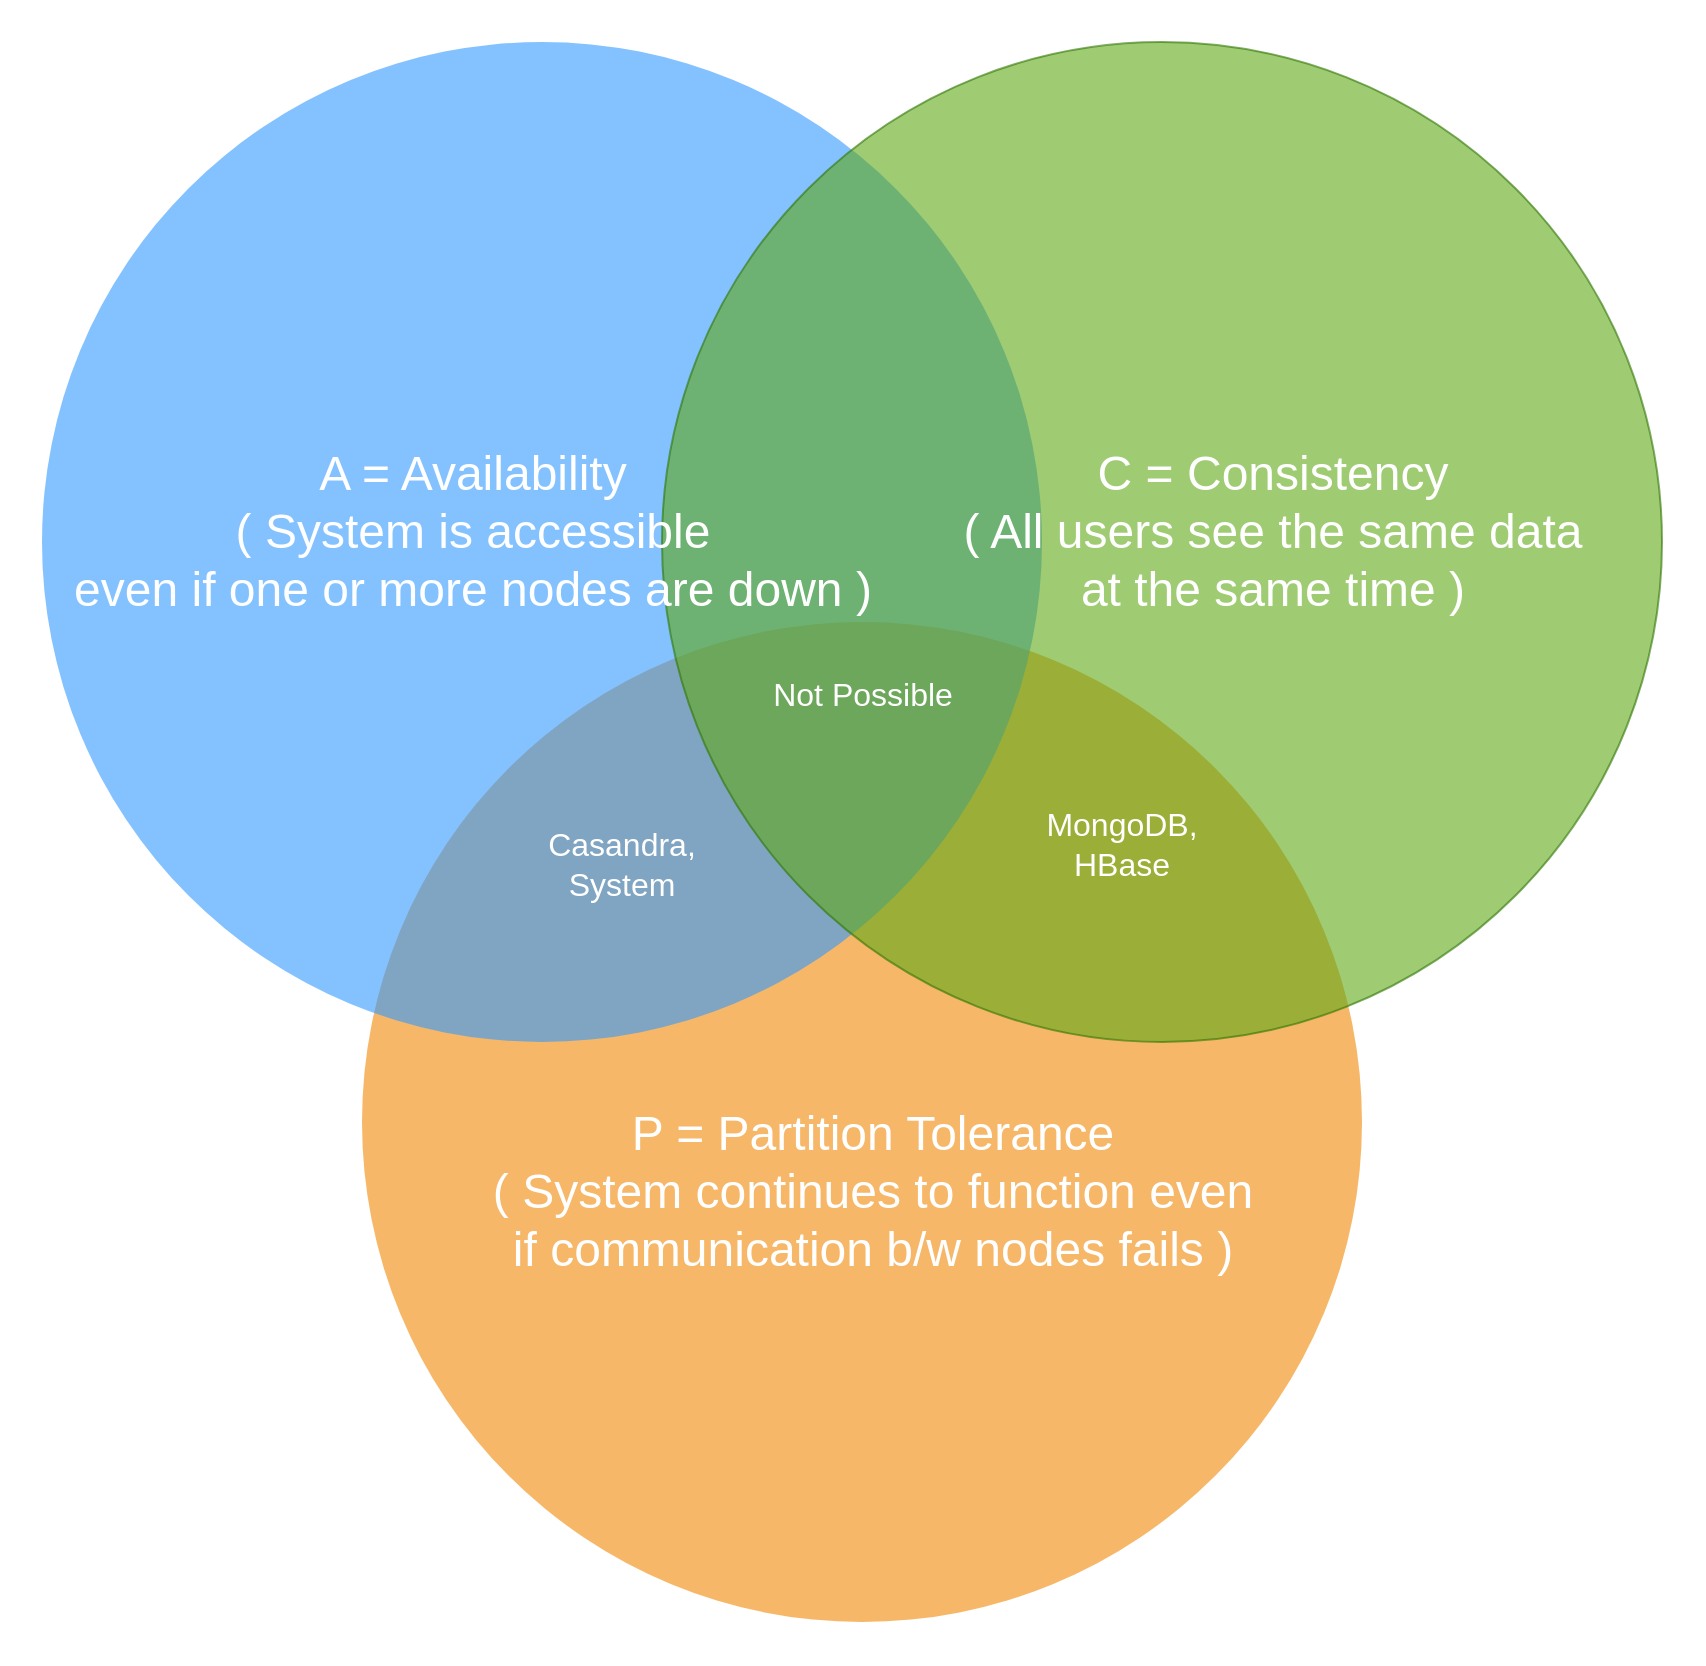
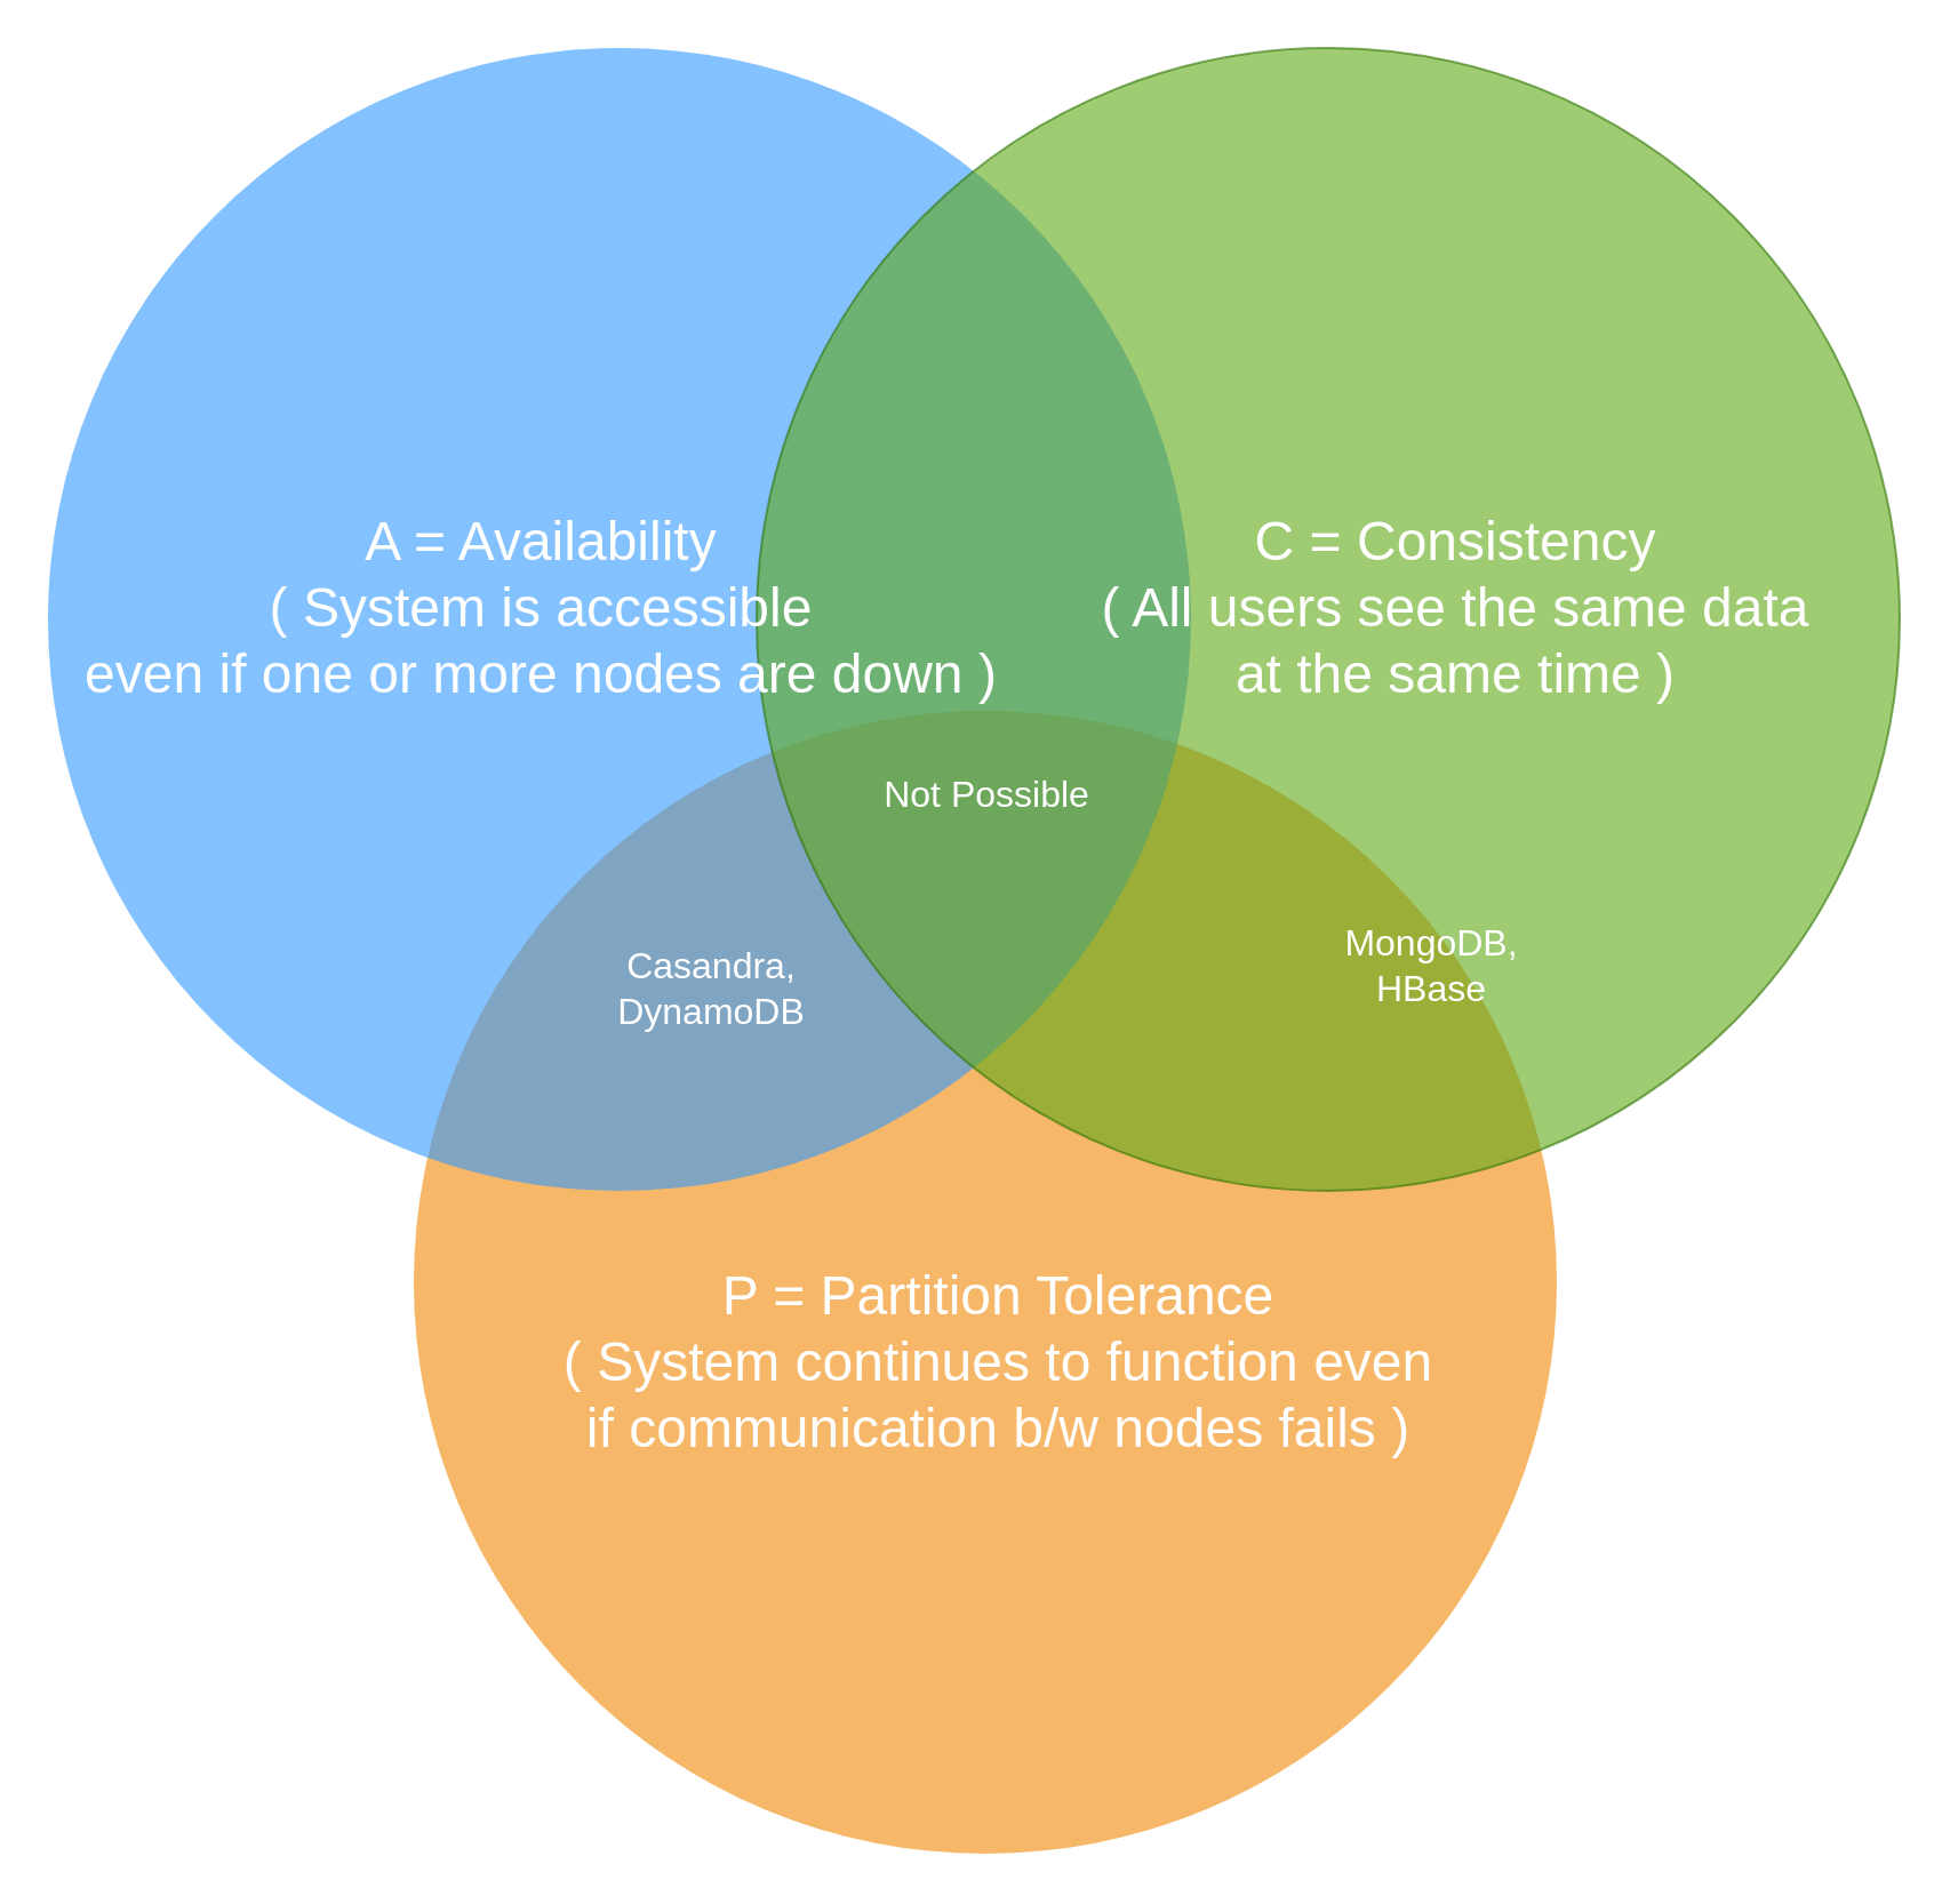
  <mxCell id="0" />
  <mxCell id="1" parent="0" />
  <mxCell id="2" value="" style="ellipse;fillColor=#F08705;opacity=60;strokeColor=none;html=1;fontColor=#FFFFFF;" parent="1" vertex="1"><mxGeometry x="180.5" y="310.5" width="500" height="500" as="geometry" /></mxCell>
  <mxCell id="3" value="" style="ellipse;fillColor=#3399FF;opacity=60;strokeColor=none;html=1;fontColor=#FFFFFF;" parent="1" vertex="1"><mxGeometry x="20.5" y="20.5" width="500" height="500" as="geometry" /></mxCell>
  <mxCell id="4" value="" style="ellipse;fillColor=#60a917;opacity=60;strokeColor=#2D7600;html=1;fontColor=#ffffff;" parent="1" vertex="1"><mxGeometry x="330.5" y="20.5" width="500" height="500" as="geometry" /></mxCell>
  <mxCell id="5" value="&lt;div&gt;A = Availability&lt;/div&gt;&lt;div&gt;( System is accessible &lt;br&gt;&lt;/div&gt;&lt;div&gt;even if one or more nodes are down )&lt;br&gt;&lt;/div&gt;" style="text;fontSize=24;align=center;verticalAlign=middle;html=1;fontColor=#FFFFFF;" parent="1" vertex="1"><mxGeometry x="140.5" y="230.5" width="190" height="70" as="geometry" /></mxCell>
  <mxCell id="6" value="&lt;div&gt;C = Consistency &lt;br&gt;&lt;/div&gt;&lt;div&gt;( All users see the same data &lt;br&gt;&lt;/div&gt;&lt;div&gt;at the same time )&lt;/div&gt;" style="text;fontSize=24;align=center;verticalAlign=middle;html=1;fontColor=#FFFFFF;" parent="1" vertex="1"><mxGeometry x="540.5" y="230.5" width="190" height="70" as="geometry" /></mxCell>
  <mxCell id="7" value="&lt;div&gt;P = Partition Tolerance &lt;br&gt;&lt;/div&gt;&lt;div&gt;( System continues to function even &lt;br&gt;&lt;/div&gt;&lt;div&gt;if communication b/w nodes fails )&lt;br&gt;&lt;/div&gt;" style="text;fontSize=24;align=center;verticalAlign=middle;html=1;fontColor=#FFFFFF;" parent="1" vertex="1"><mxGeometry x="340.5" y="560.5" width="190" height="70" as="geometry" /></mxCell>
  <mxCell id="8" value="Not Possible" style="text;align=center;html=1;fontColor=#FFFFFF;fontSize=16;" parent="1" vertex="1"><mxGeometry x="410.5" y="330.5" width="40" height="40" as="geometry" /></mxCell>
- <mxCell id="9" value="Casandra, System" style="text;html=1;strokeColor=none;fillColor=none;align=center;verticalAlign=middle;whiteSpace=wrap;rounded=0;fontSize=16;fontColor=#FFFFFF;" vertex="1" parent="1"><mxGeometry x="271" y="412" width="80" height="40" as="geometry" /></mxCell>
- <mxCell id="10" value="&lt;div&gt;MongoDB,&lt;/div&gt;&lt;div&gt;HBase&lt;br&gt;&lt;/div&gt;" style="text;html=1;strokeColor=none;fillColor=none;align=center;verticalAlign=middle;whiteSpace=wrap;rounded=0;fontSize=16;fontColor=#FFFFFF;" vertex="1" parent="1"><mxGeometry x="520.5" y="402" width="80" height="40" as="geometry" /></mxCell>
+ <mxCell id="9" value="Casandra, DynamoDB" style="text;html=1;strokeColor=none;fillColor=none;align=center;verticalAlign=middle;whiteSpace=wrap;rounded=0;fontSize=16;fontColor=#FFFFFF;" vertex="1" parent="1"><mxGeometry x="271" y="412" width="80" height="40" as="geometry" /></mxCell>
+ <mxCell id="10" value="&lt;div&gt;MongoDB,&lt;/div&gt;&lt;div&gt;HBase&lt;br&gt;&lt;/div&gt;" style="text;html=1;strokeColor=none;fillColor=none;align=center;verticalAlign=middle;whiteSpace=wrap;rounded=0;fontSize=16;fontColor=#FFFFFF;" vertex="1" parent="1"><mxGeometry x="585.5" y="402" width="80" height="40" as="geometry" /></mxCell>
